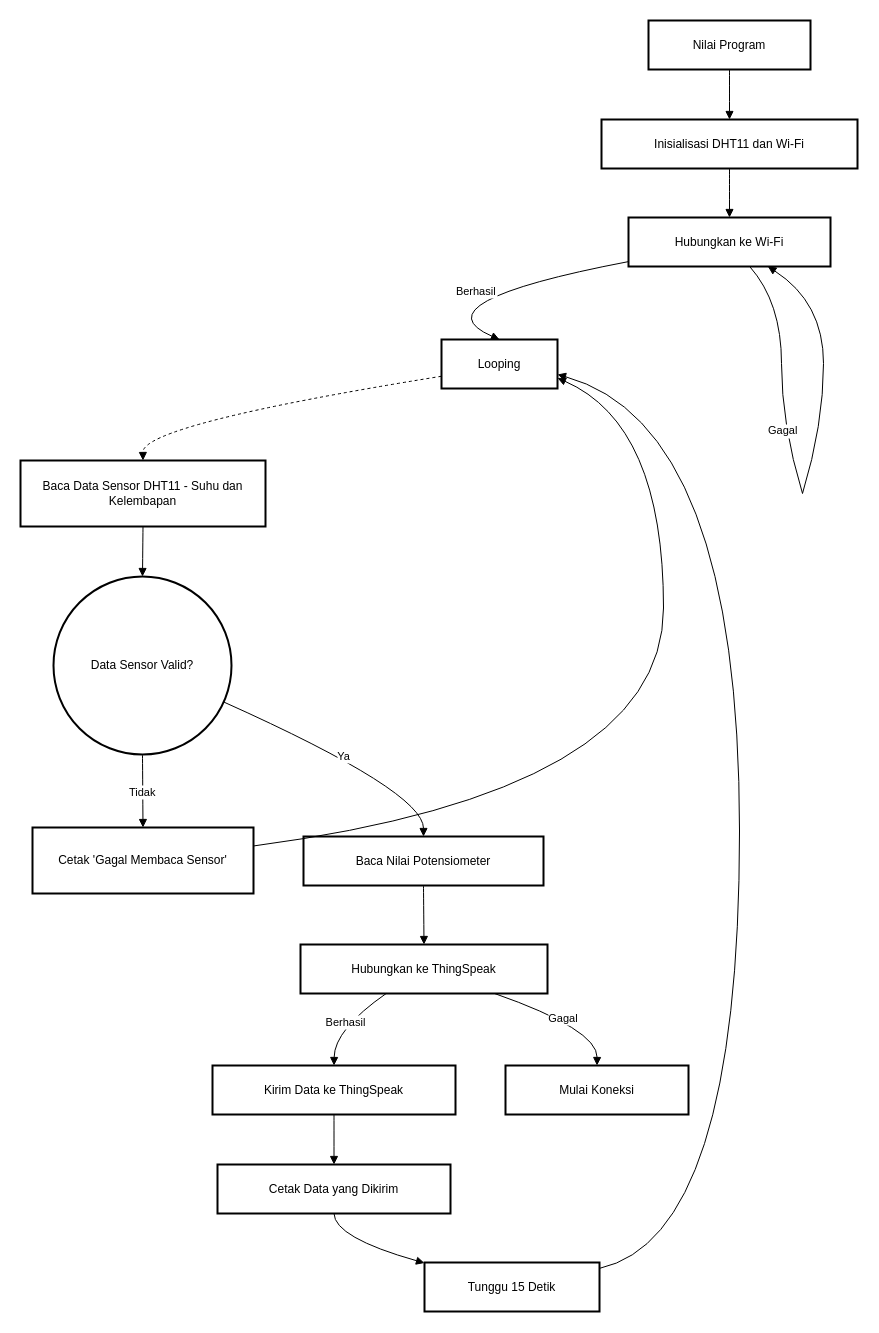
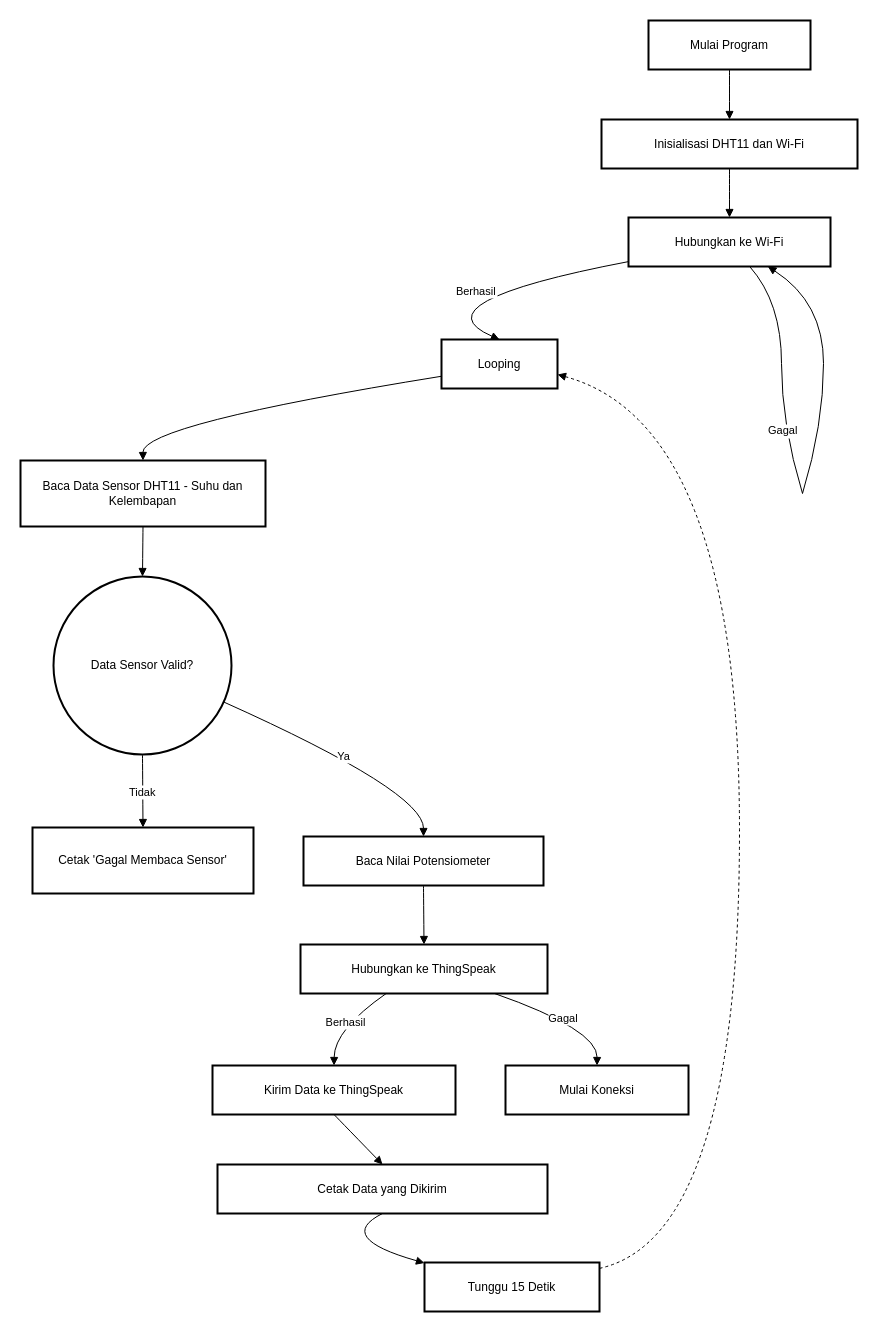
  <mxCell id="0" />
  <mxCell id="1" parent="0" />
- <mxCell id="2" value="Nilai Program" style="whiteSpace=wrap;strokeWidth=2;" vertex="1" parent="1"><mxGeometry x="648" y="20" width="162" height="49" as="geometry" /></mxCell>
+ <mxCell id="2" value="Mulai Program" style="whiteSpace=wrap;strokeWidth=2;" vertex="1" parent="1"><mxGeometry x="648" y="20" width="162" height="49" as="geometry" /></mxCell>
  <mxCell id="3" value="Inisialisasi DHT11 dan Wi-Fi" style="whiteSpace=wrap;strokeWidth=2;" vertex="1" parent="1"><mxGeometry x="601" y="119" width="256" height="49" as="geometry" /></mxCell>
  <mxCell id="4" value="Hubungkan ke Wi-Fi" style="whiteSpace=wrap;strokeWidth=2;" vertex="1" parent="1"><mxGeometry x="628" y="217" width="202" height="49" as="geometry" /></mxCell>
  <mxCell id="5" value="Looping" style="whiteSpace=wrap;strokeWidth=2;" vertex="1" parent="1"><mxGeometry x="441" y="339" width="116" height="49" as="geometry" /></mxCell>
  <mxCell id="6" value="Baca Data Sensor DHT11 - Suhu dan Kelembapan" style="whiteSpace=wrap;strokeWidth=2;" vertex="1" parent="1"><mxGeometry x="20" y="460" width="245" height="66" as="geometry" /></mxCell>
  <mxCell id="7" value="Data Sensor Valid?" style="ellipse;strokeWidth=2;whiteSpace=wrap;" vertex="1" parent="1"><mxGeometry x="53" y="576" width="178" height="178" as="geometry" /></mxCell>
  <mxCell id="8" value="Cetak 'Gagal Membaca Sensor'" style="whiteSpace=wrap;strokeWidth=2;" vertex="1" parent="1"><mxGeometry x="32" y="827" width="221" height="66" as="geometry" /></mxCell>
  <mxCell id="9" value="Baca Nilai Potensiometer" style="whiteSpace=wrap;strokeWidth=2;" vertex="1" parent="1"><mxGeometry x="303" y="836" width="240" height="49" as="geometry" /></mxCell>
  <mxCell id="10" value="Hubungkan ke ThingSpeak" style="whiteSpace=wrap;strokeWidth=2;" vertex="1" parent="1"><mxGeometry x="300" y="944" width="247" height="49" as="geometry" /></mxCell>
  <mxCell id="11" value="Kirim Data ke ThingSpeak" style="whiteSpace=wrap;strokeWidth=2;" vertex="1" parent="1"><mxGeometry x="212" y="1065" width="243" height="49" as="geometry" /></mxCell>
  <mxCell id="12" value="Mulai Koneksi" style="whiteSpace=wrap;strokeWidth=2;" vertex="1" parent="1"><mxGeometry x="505" y="1065" width="183" height="49" as="geometry" /></mxCell>
- <mxCell id="13" value="Cetak Data yang Dikirim" style="whiteSpace=wrap;strokeWidth=2;" vertex="1" parent="1"><mxGeometry x="217" y="1164" width="233" height="49" as="geometry" /></mxCell>
+ <mxCell id="13" value="Cetak Data yang Dikirim" style="whiteSpace=wrap;strokeWidth=2;" vertex="1" parent="1"><mxGeometry x="217" y="1164" width="330" height="49" as="geometry" /></mxCell>
  <mxCell id="14" value="Tunggu 15 Detik" style="whiteSpace=wrap;strokeWidth=2;" vertex="1" parent="1"><mxGeometry x="424" y="1262" width="175" height="49" as="geometry" /></mxCell>
  <mxCell id="15" value="" style="whiteSpace=wrap;strokeWidth=2;" vertex="1" parent="1"><mxGeometry x="781" y="363" as="geometry" /></mxCell>
  <mxCell id="16" value="" style="whiteSpace=wrap;strokeWidth=2;" vertex="1" parent="1"><mxGeometry x="802" y="493" as="geometry" /></mxCell>
  <mxCell id="17" value="" style="curved=1;startArrow=none;endArrow=block;exitX=0.5;exitY=0.99;entryX=0.5;entryY=-0.01;rounded=0;" edge="1" parent="1" source="2" target="3"><mxGeometry relative="1" as="geometry"><Array as="points" /></mxGeometry></mxCell>
  <mxCell id="18" value="" style="curved=1;startArrow=none;endArrow=block;exitX=0.5;exitY=0.99;entryX=0.5;entryY=0.01;rounded=0;" edge="1" parent="1" source="3" target="4"><mxGeometry relative="1" as="geometry"><Array as="points" /></mxGeometry></mxCell>
  <mxCell id="19" value="Berhasil" style="curved=1;startArrow=none;endArrow=block;exitX=0;exitY=0.9;entryX=0.5;entryY=-0.01;rounded=0;" edge="1" parent="1" source="4" target="5"><mxGeometry relative="1" as="geometry"><Array as="points"><mxPoint x="414" y="302" /></Array></mxGeometry></mxCell>
  <mxCell id="20" value="" style="curved=1;startArrow=none;endArrow=none;exitX=0.6;exitY=1;entryX=Infinity;entryY=-Infinity;rounded=0;" edge="1" parent="1" source="4" target="15"><mxGeometry relative="1" as="geometry"><Array as="points"><mxPoint x="781" y="302" /></Array></mxGeometry></mxCell>
  <mxCell id="21" value="Gagal" style="curved=1;startArrow=none;endArrow=none;exitX=Infinity;exitY=Infinity;entryX=Infinity;entryY=Infinity;rounded=0;" edge="1" parent="1" source="15" target="16"><mxGeometry relative="1" as="geometry"><Array as="points"><mxPoint x="781" y="424" /></Array></mxGeometry></mxCell>
  <mxCell id="22" value="" style="curved=1;startArrow=none;endArrow=block;exitX=Infinity;exitY=Infinity;entryX=0.69;entryY=1;rounded=0;" edge="1" parent="1" source="16" target="4"><mxGeometry relative="1" as="geometry"><Array as="points"><mxPoint x="823" y="424" /><mxPoint x="823" y="302" /></Array></mxGeometry></mxCell>
- <mxCell id="23" value="" style="curved=1;startArrow=none;endArrow=block;exitX=0;exitY=0.75;entryX=0.5;entryY=0;rounded=0;dashed=1;" edge="1" parent="1" source="5" target="6"><mxGeometry relative="1" as="geometry"><Array as="points"><mxPoint x="142" y="424" /></Array></mxGeometry></mxCell>
+ <mxCell id="23" value="" style="curved=1;startArrow=none;endArrow=block;exitX=0;exitY=0.75;entryX=0.5;entryY=0;rounded=0;" edge="1" parent="1" source="5" target="6"><mxGeometry relative="1" as="geometry"><Array as="points"><mxPoint x="142" y="424" /></Array></mxGeometry></mxCell>
  <mxCell id="24" value="" style="curved=1;startArrow=none;endArrow=block;exitX=0.5;exitY=1;entryX=0.5;entryY=0;rounded=0;" edge="1" parent="1" source="6" target="7"><mxGeometry relative="1" as="geometry"><Array as="points" /></mxGeometry></mxCell>
  <mxCell id="25" value="Tidak" style="curved=1;startArrow=none;endArrow=block;exitX=0.5;exitY=1;entryX=0.5;entryY=0.01;rounded=0;" edge="1" parent="1" source="7" target="8"><mxGeometry relative="1" as="geometry"><Array as="points" /></mxGeometry></mxCell>
- <mxCell id="26" value="" style="curved=1;startArrow=none;endArrow=block;exitX=1;exitY=0.28;entryX=0.99;entryY=0.78;rounded=0;" edge="1" parent="1" source="8" target="5"><mxGeometry relative="1" as="geometry"><Array as="points"><mxPoint x="663" y="791" /><mxPoint x="663" y="424" /></Array></mxGeometry></mxCell>
  <mxCell id="27" value="Ya" style="curved=1;startArrow=none;endArrow=block;exitX=1;exitY=0.73;entryX=0.5;entryY=0;rounded=0;" edge="1" parent="1" source="7" target="9"><mxGeometry relative="1" as="geometry"><Array as="points"><mxPoint x="423" y="791" /></Array></mxGeometry></mxCell>
  <mxCell id="28" value="" style="curved=1;startArrow=none;endArrow=block;exitX=0.5;exitY=1;entryX=0.5;entryY=-0.01;rounded=0;" edge="1" parent="1" source="9" target="10"><mxGeometry relative="1" as="geometry"><Array as="points" /></mxGeometry></mxCell>
  <mxCell id="29" value="Berhasil" style="curved=1;startArrow=none;endArrow=block;exitX=0.35;exitY=0.99;entryX=0.5;entryY=0;rounded=0;" edge="1" parent="1" source="10" target="11"><mxGeometry relative="1" as="geometry"><Array as="points"><mxPoint x="334" y="1029" /></Array></mxGeometry></mxCell>
  <mxCell id="30" value="Gagal" style="curved=1;startArrow=none;endArrow=block;exitX=0.78;exitY=0.99;entryX=0.5;entryY=0;rounded=0;" edge="1" parent="1" source="10" target="12"><mxGeometry relative="1" as="geometry"><Array as="points"><mxPoint x="597" y="1029" /></Array></mxGeometry></mxCell>
  <mxCell id="31" value="" style="curved=1;startArrow=none;endArrow=block;exitX=0.5;exitY=0.99;entryX=0.5;entryY=-0.01;rounded=0;" edge="1" parent="1" source="11" target="13"><mxGeometry relative="1" as="geometry"><Array as="points" /></mxGeometry></mxCell>
  <mxCell id="32" value="" style="curved=1;startArrow=none;endArrow=block;exitX=0.5;exitY=0.99;entryX=0;entryY=0.01;rounded=0;" edge="1" parent="1" source="13" target="14"><mxGeometry relative="1" as="geometry"><Array as="points"><mxPoint x="334" y="1237" /></Array></mxGeometry></mxCell>
- <mxCell id="33" value="" style="curved=1;startArrow=none;endArrow=block;exitX=1;exitY=0.12;entryX=0.99;entryY=0.71;rounded=0;" edge="1" parent="1" source="14" target="5"><mxGeometry relative="1" as="geometry"><Array as="points"><mxPoint x="739" y="1237" /><mxPoint x="739" y="424" /></Array></mxGeometry></mxCell>
+ <mxCell id="33" value="" style="curved=1;startArrow=none;endArrow=block;exitX=1;exitY=0.12;entryX=0.99;entryY=0.71;rounded=0;dashed=1;" edge="1" parent="1" source="14" target="5"><mxGeometry relative="1" as="geometry"><Array as="points"><mxPoint x="739" y="1237" /><mxPoint x="739" y="424" /></Array></mxGeometry></mxCell>
